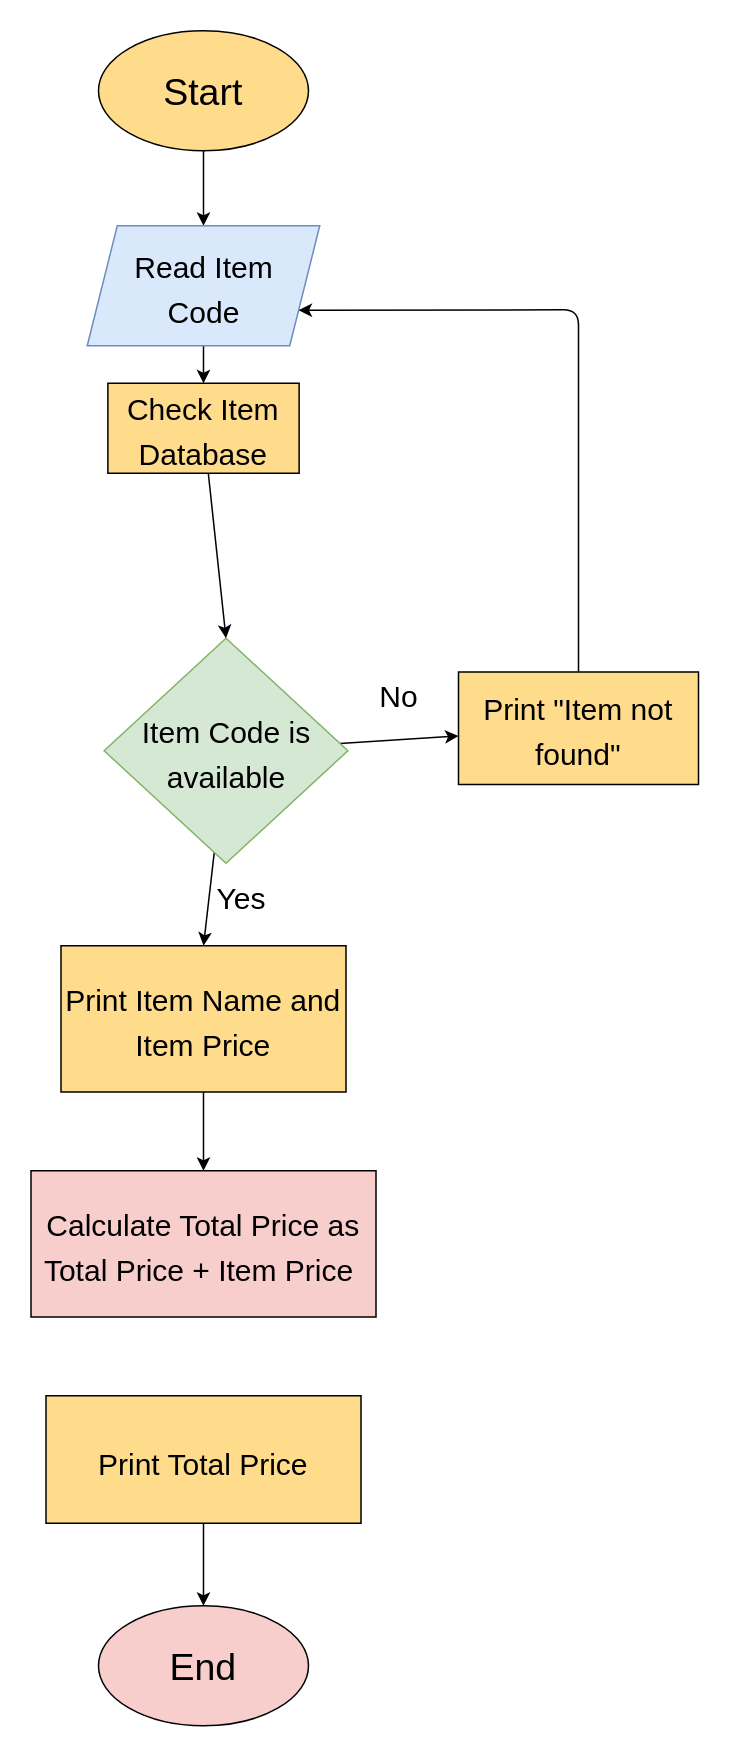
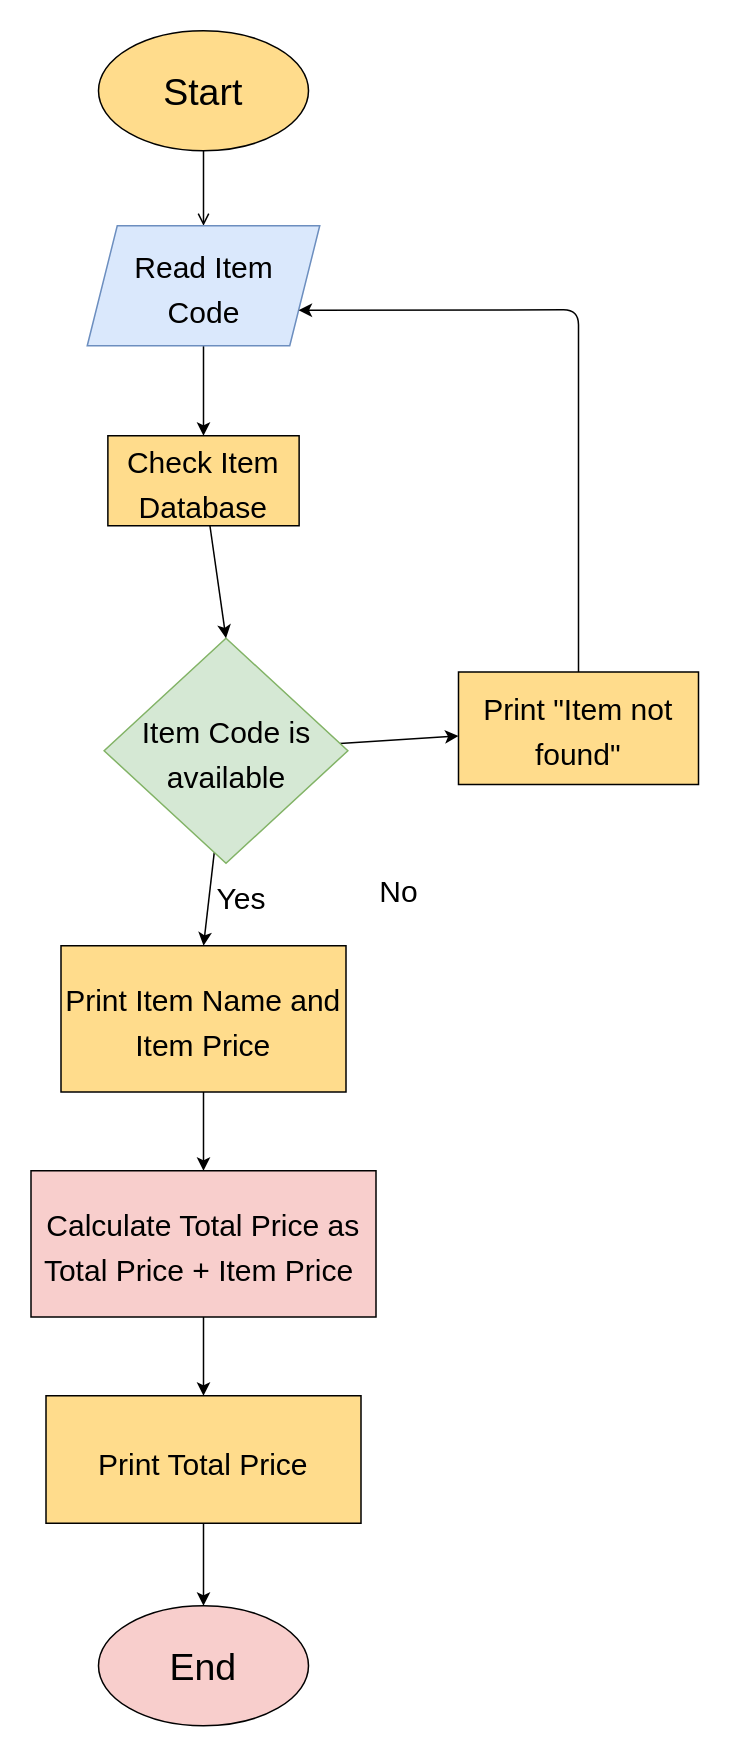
  <mxCell id="0" />
  <mxCell id="1" parent="0" />
- <mxCell id="2" value="" style="edgeStyle=none;html=1;fontFamily=Helvetica;fontSize=25;fontColor=#000000;fillColor=#d0cee2;strokeColor=#000000;" edge="1" parent="1" source="3" target="5"><mxGeometry relative="1" as="geometry" /></mxCell>
+ <mxCell id="2" value="" style="edgeStyle=none;html=1;fontFamily=Helvetica;fontSize=25;fontColor=#000000;fillColor=#d0cee2;strokeColor=#000000;endArrow=open;" edge="1" parent="1" source="3" target="5"><mxGeometry relative="1" as="geometry" /></mxCell>
  <mxCell id="3" value="Start" style="ellipse;whiteSpace=wrap;html=1;fillColor=#ffdc8c;fontFamily=Helvetica;fontColor=#000000;fontSize=25;" vertex="1" parent="1"><mxGeometry x="65" y="20" width="140" height="80" as="geometry" /></mxCell>
  <mxCell id="4" style="edgeStyle=none;html=1;entryX=0.5;entryY=0;entryDx=0;entryDy=0;strokeColor=#000000;" edge="1" parent="1" source="5" target="14"><mxGeometry relative="1" as="geometry" /></mxCell>
  <mxCell id="5" value="&lt;font style=&quot;font-size: 20px&quot; color=&quot;#000000&quot;&gt;Read Item&lt;br&gt;Code&lt;/font&gt;" style="shape=parallelogram;perimeter=parallelogramPerimeter;whiteSpace=wrap;html=1;fixedSize=1;fontSize=25;fillColor=#dae8fc;strokeColor=#6c8ebf;" vertex="1" parent="1"><mxGeometry x="57.5" y="150" width="155" height="80" as="geometry" /></mxCell>
  <mxCell id="6" value="" style="edgeStyle=none;html=1;fontSize=20;fontColor=#000000;strokeColor=#000000;" edge="1" parent="1" source="8" target="10"><mxGeometry relative="1" as="geometry" /></mxCell>
  <mxCell id="7" style="edgeStyle=none;html=1;entryX=0.5;entryY=0;entryDx=0;entryDy=0;strokeColor=#000000;" edge="1" parent="1" source="8" target="21"><mxGeometry relative="1" as="geometry" /></mxCell>
  <mxCell id="8" value="&lt;font style=&quot;font-size: 20px&quot;&gt;Item Code is available&lt;/font&gt;" style="rhombus;whiteSpace=wrap;html=1;fontSize=25;fillColor=#D5E8D4;strokeColor=#82b366;fontColor=#000000;" vertex="1" parent="1"><mxGeometry x="68.75" y="425" width="162.5" height="150" as="geometry" /></mxCell>
  <mxCell id="9" style="edgeStyle=none;html=1;entryX=1;entryY=0.75;entryDx=0;entryDy=0;fontSize=20;fontColor=#FFFFFF;strokeColor=#000000;" edge="1" parent="1" source="10" target="5"><mxGeometry relative="1" as="geometry"><Array as="points"><mxPoint x="385" y="206" /></Array></mxGeometry></mxCell>
  <mxCell id="10" value="&lt;font style=&quot;font-size: 20px&quot;&gt;Print &quot;Item not found&quot;&lt;/font&gt;" style="whiteSpace=wrap;html=1;fontSize=25;fillColor=#FFDC8C;fontColor=#000000;" vertex="1" parent="1"><mxGeometry x="305" y="447.5" width="160" height="75" as="geometry" /></mxCell>
- <mxCell id="11" value="&lt;font&gt;No&lt;/font&gt;" style="text;html=1;align=center;verticalAlign=middle;resizable=0;points=[];autosize=1;strokeColor=none;fillColor=none;fontSize=20;fontColor=#000000;" vertex="1" parent="1"><mxGeometry x="245" y="447.5" width="40" height="30" as="geometry" /></mxCell>
+ <mxCell id="11" value="&lt;font&gt;No&lt;/font&gt;" style="text;html=1;align=center;verticalAlign=middle;resizable=0;points=[];autosize=1;strokeColor=none;fillColor=none;fontSize=20;fontColor=#000000;" vertex="1" parent="1"><mxGeometry x="245" y="577.5" width="40" height="30" as="geometry" /></mxCell>
  <mxCell id="12" value="&lt;font&gt;Yes&lt;/font&gt;" style="text;html=1;align=center;verticalAlign=middle;resizable=0;points=[];autosize=1;strokeColor=none;fillColor=none;fontSize=20;fontColor=#000000;" vertex="1" parent="1"><mxGeometry x="135" y="582.5" width="50" height="30" as="geometry" /></mxCell>
  <mxCell id="13" style="edgeStyle=none;html=1;entryX=0.5;entryY=0;entryDx=0;entryDy=0;strokeColor=#000000;" edge="1" parent="1" source="14" target="8"><mxGeometry relative="1" as="geometry" /></mxCell>
- <mxCell id="14" value="&lt;font style=&quot;font-size: 20px&quot;&gt;Check Item Database&lt;/font&gt;" style="whiteSpace=wrap;html=1;fontSize=25;fillColor=#FFDC8C;fontColor=#000000;" vertex="1" parent="1"><mxGeometry x="71.25" y="255" width="127.5" height="60" as="geometry" /></mxCell>
+ <mxCell id="14" value="&lt;font style=&quot;font-size: 20px&quot;&gt;Check Item Database&lt;/font&gt;" style="whiteSpace=wrap;html=1;fontSize=25;fillColor=#FFDC8C;fontColor=#000000;" vertex="1" parent="1"><mxGeometry x="71.25" y="290" width="127.5" height="60" as="geometry" /></mxCell>
+ <mxCell id="15" style="edgeStyle=none;html=1;entryX=0.5;entryY=0;entryDx=0;entryDy=0;strokeColor=#000000;" edge="1" parent="1" source="16" target="18"><mxGeometry relative="1" as="geometry" /></mxCell>
  <mxCell id="16" value="&lt;font style=&quot;font-size: 20px&quot;&gt;Calculate Total Price as Total Price + Item Price&amp;nbsp;&lt;/font&gt;" style="whiteSpace=wrap;html=1;fontSize=25;fillColor=#f8cecc;fontColor=#000000;" vertex="1" parent="1"><mxGeometry x="20" y="780" width="230" height="97.5" as="geometry" /></mxCell>
  <mxCell id="17" style="edgeStyle=none;html=1;entryX=0.5;entryY=0;entryDx=0;entryDy=0;fontSize=30;fontColor=#000000;strokeColor=#000000;" edge="1" parent="1" source="18" target="19"><mxGeometry relative="1" as="geometry" /></mxCell>
  <mxCell id="18" value="&lt;span style=&quot;font-size: 20px&quot;&gt;Print Total Price&lt;/span&gt;" style="whiteSpace=wrap;html=1;fontSize=25;fillColor=#FFDC8C;fontColor=#000000;" vertex="1" parent="1"><mxGeometry x="30" y="930" width="210" height="85" as="geometry" /></mxCell>
  <mxCell id="19" value="End" style="ellipse;whiteSpace=wrap;html=1;fillColor=#F8CECC;fontFamily=Helvetica;fontColor=#000000;fontSize=25;" vertex="1" parent="1"><mxGeometry x="65" y="1070" width="140" height="80" as="geometry" /></mxCell>
  <mxCell id="20" style="edgeStyle=none;html=1;entryX=0.5;entryY=0;entryDx=0;entryDy=0;fontSize=30;fontColor=#000000;strokeColor=#000000;" edge="1" parent="1" source="21" target="16"><mxGeometry relative="1" as="geometry" /></mxCell>
  <mxCell id="21" value="&lt;font style=&quot;font-size: 20px&quot;&gt;Print Item Name and Item Price&lt;/font&gt;" style="whiteSpace=wrap;html=1;fontSize=25;fillColor=#FFDC8C;fontColor=#000000;" vertex="1" parent="1"><mxGeometry x="40" y="630" width="190" height="97.5" as="geometry" /></mxCell>
